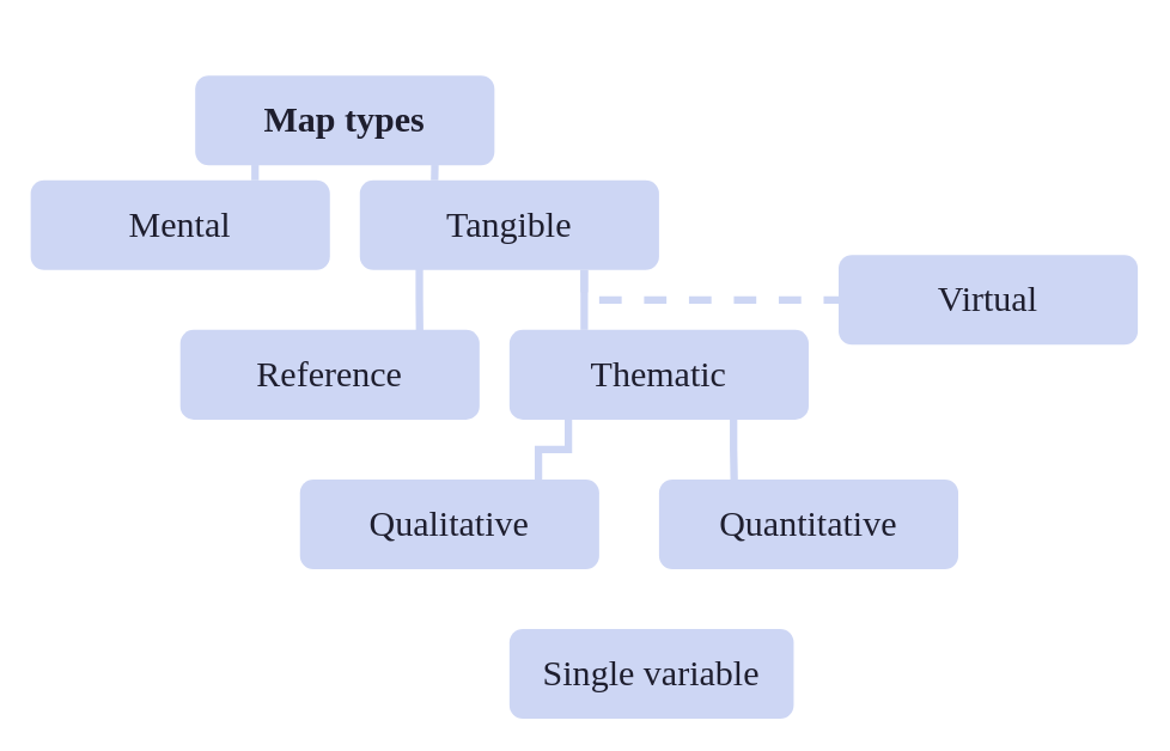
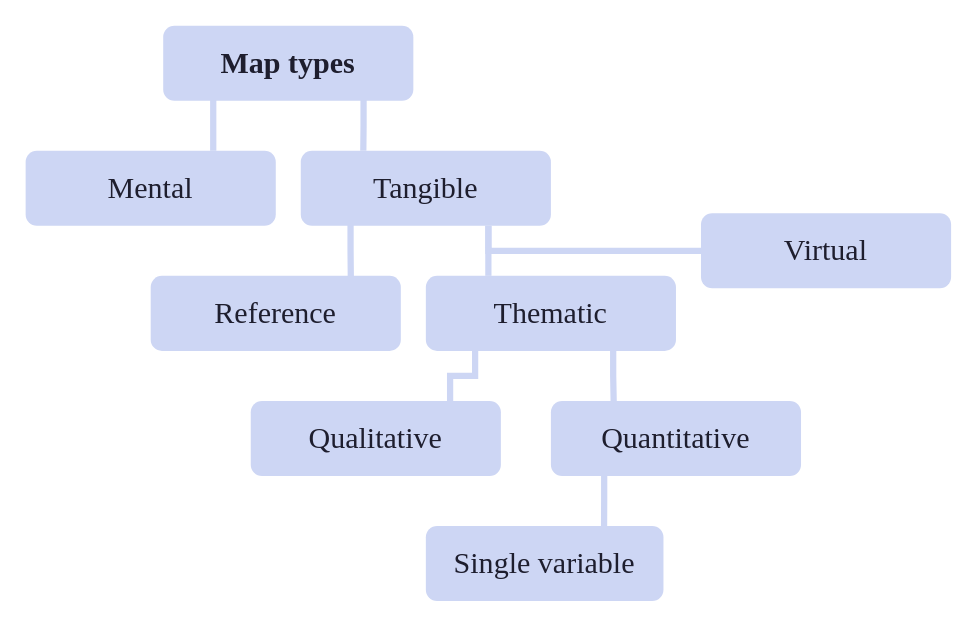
  <mxCell id="0" />
  <mxCell id="1" parent="0" />
  <mxCell id="2" style="rounded=0;orthogonalLoop=1;jettySize=auto;html=1;exitX=0.2;exitY=0.98;exitDx=0;exitDy=0;entryX=0.75;entryY=0;entryDx=0;entryDy=0;endArrow=none;endFill=0;edgeStyle=orthogonalEdgeStyle;strokeColor=#CDD6F4;strokeWidth=5;exitPerimeter=0;" parent="1" source="4" target="5" edge="1"><mxGeometry relative="1" as="geometry" /></mxCell>
  <mxCell id="3" style="rounded=0;orthogonalLoop=1;jettySize=auto;html=1;exitX=0.801;exitY=0.988;exitDx=0;exitDy=0;entryX=0.25;entryY=0;entryDx=0;entryDy=0;endArrow=none;endFill=0;edgeStyle=orthogonalEdgeStyle;strokeColor=#CDD6F4;strokeWidth=5;exitPerimeter=0;" parent="1" source="4" target="8" edge="1"><mxGeometry relative="1" as="geometry" /></mxCell>
- <mxCell id="4" value="&lt;font style=&quot;font-size: 24px;&quot;&gt;Map types&lt;/font&gt;" style="rounded=1;whiteSpace=wrap;html=1;fontStyle=1;fontColor=#1E1E2E;labelBackgroundColor=none;fillColor=#cdd6f4;strokeColor=none;fontFamily=Montserrat;" parent="1" vertex="1"><mxGeometry x="130" y="50" width="200" height="60" as="geometry" /></mxCell>
+ <mxCell id="4" value="&lt;font style=&quot;font-size: 24px;&quot;&gt;Map types&lt;/font&gt;" style="rounded=1;whiteSpace=wrap;html=1;fontStyle=1;fontColor=#1E1E2E;labelBackgroundColor=none;fillColor=#cdd6f4;strokeColor=none;fontFamily=Montserrat;" parent="1" vertex="1"><mxGeometry x="130" y="20" width="200" height="60" as="geometry" /></mxCell>
  <mxCell id="5" value="&lt;font style=&quot;font-size: 24px;&quot;&gt;Mental&lt;/font&gt;" style="rounded=1;whiteSpace=wrap;html=1;fontStyle=0;fontColor=#1E1E2E;labelBackgroundColor=none;fillColor=#cdd6f4;strokeColor=none;fontFamily=Montserrat;" parent="1" vertex="1"><mxGeometry x="20" y="120" width="200" height="60" as="geometry" /></mxCell>
  <mxCell id="6" style="rounded=0;orthogonalLoop=1;jettySize=auto;html=1;exitX=0.75;exitY=1;exitDx=0;exitDy=0;entryX=0.25;entryY=0;entryDx=0;entryDy=0;endArrow=none;endFill=0;edgeStyle=orthogonalEdgeStyle;strokeColor=#CDD6F4;strokeWidth=5;" parent="1" source="8" target="12" edge="1"><mxGeometry relative="1" as="geometry" /></mxCell>
- <mxCell id="7" style="rounded=0;orthogonalLoop=1;jettySize=auto;html=1;exitX=0.75;exitY=1;exitDx=0;exitDy=0;entryX=0;entryY=0.5;entryDx=0;entryDy=0;endArrow=none;endFill=0;edgeStyle=orthogonalEdgeStyle;strokeColor=#CDD6F4;strokeWidth=5;dashed=1;" parent="1" source="8" target="17" edge="1"><mxGeometry relative="1" as="geometry" /></mxCell>
+ <mxCell id="7" style="rounded=0;orthogonalLoop=1;jettySize=auto;html=1;exitX=0.75;exitY=1;exitDx=0;exitDy=0;entryX=0;entryY=0.5;entryDx=0;entryDy=0;endArrow=none;endFill=0;edgeStyle=orthogonalEdgeStyle;strokeColor=#CDD6F4;strokeWidth=5;dashed=0;" parent="1" source="8" target="17" edge="1"><mxGeometry relative="1" as="geometry" /></mxCell>
  <mxCell id="8" value="&lt;font style=&quot;font-size: 24px;&quot;&gt;Tangible&lt;/font&gt;" style="rounded=1;whiteSpace=wrap;html=1;fontStyle=0;fontColor=#1E1E2E;labelBackgroundColor=none;fillColor=#cdd6f4;strokeColor=none;fontFamily=Montserrat;" parent="1" vertex="1"><mxGeometry x="240" y="120" width="200" height="60" as="geometry" /></mxCell>
  <mxCell id="9" value="&lt;font style=&quot;font-size: 24px;&quot;&gt;Reference&lt;/font&gt;" style="rounded=1;whiteSpace=wrap;html=1;fontStyle=0;fontColor=#1E1E2E;labelBackgroundColor=none;fillColor=#cdd6f4;strokeColor=none;fontFamily=Montserrat;" parent="1" vertex="1"><mxGeometry x="120" y="220" width="200" height="60" as="geometry" /></mxCell>
  <mxCell id="10" style="rounded=0;orthogonalLoop=1;jettySize=auto;html=1;exitX=0.197;exitY=0.995;exitDx=0;exitDy=0;entryX=0.797;entryY=0.008;entryDx=0;entryDy=0;endArrow=none;endFill=0;edgeStyle=orthogonalEdgeStyle;strokeColor=#CDD6F4;strokeWidth=5;entryPerimeter=0;exitPerimeter=0;" parent="1" source="12" target="14" edge="1"><mxGeometry relative="1" as="geometry" /></mxCell>
  <mxCell id="11" style="rounded=0;orthogonalLoop=1;jettySize=auto;html=1;exitX=0.749;exitY=0.973;exitDx=0;exitDy=0;entryX=0.251;entryY=0.019;entryDx=0;entryDy=0;endArrow=none;endFill=0;edgeStyle=orthogonalEdgeStyle;strokeColor=#CDD6F4;strokeWidth=5;exitPerimeter=0;entryPerimeter=0;" parent="1" source="12" target="16" edge="1"><mxGeometry relative="1" as="geometry" /></mxCell>
  <mxCell id="12" value="&lt;font style=&quot;font-size: 24px;&quot;&gt;Thematic&lt;/font&gt;" style="rounded=1;whiteSpace=wrap;html=1;fontStyle=0;fontColor=#1E1E2E;labelBackgroundColor=none;fillColor=#cdd6f4;strokeColor=none;fontFamily=Montserrat;" parent="1" vertex="1"><mxGeometry x="340" y="220" width="200" height="60" as="geometry" /></mxCell>
  <mxCell id="13" value="&lt;font style=&quot;font-size: 24px;&quot;&gt;Single variable&lt;/font&gt;" style="rounded=1;whiteSpace=wrap;html=1;fontStyle=0;fontColor=#1E1E2E;labelBackgroundColor=none;fillColor=#cdd6f4;strokeColor=none;fontFamily=Montserrat;" parent="1" vertex="1"><mxGeometry x="340" y="420" width="190" height="60" as="geometry" /></mxCell>
  <mxCell id="14" value="&lt;font style=&quot;font-size: 24px;&quot;&gt;Qualitative&lt;/font&gt;" style="rounded=1;whiteSpace=wrap;html=1;fontStyle=0;fontColor=#1E1E2E;labelBackgroundColor=none;fillColor=#cdd6f4;strokeColor=none;fontFamily=Montserrat;" parent="1" vertex="1"><mxGeometry x="200" y="320" width="200" height="60" as="geometry" /></mxCell>
+ <mxCell id="15" style="rounded=0;orthogonalLoop=1;jettySize=auto;html=1;exitX=0.213;exitY=0.977;exitDx=0;exitDy=0;entryX=0.75;entryY=0;entryDx=0;entryDy=0;endArrow=none;endFill=0;edgeStyle=orthogonalEdgeStyle;strokeColor=#CDD6F4;strokeWidth=5;exitPerimeter=0;" parent="1" source="16" target="13" edge="1"><mxGeometry relative="1" as="geometry" /></mxCell>
  <mxCell id="16" value="&lt;font style=&quot;font-size: 24px;&quot;&gt;Quantitative&lt;/font&gt;" style="rounded=1;whiteSpace=wrap;html=1;fontStyle=0;fontColor=#1E1E2E;labelBackgroundColor=none;fillColor=#cdd6f4;strokeColor=none;fontFamily=Montserrat;" parent="1" vertex="1"><mxGeometry x="440" y="320" width="200" height="60" as="geometry" /></mxCell>
  <mxCell id="17" value="&lt;font style=&quot;font-size: 24px;&quot;&gt;Virtual&lt;/font&gt;" style="rounded=1;whiteSpace=wrap;html=1;fontStyle=0;fontColor=#1E1E2E;labelBackgroundColor=none;fillColor=#cdd6f4;strokeColor=none;fontFamily=Montserrat;" parent="1" vertex="1"><mxGeometry x="560" y="170" width="200" height="60" as="geometry" /></mxCell>
  <mxCell id="18" style="edgeStyle=orthogonalEdgeStyle;rounded=0;orthogonalLoop=1;jettySize=auto;html=1;entryX=0.8;entryY=0.022;entryDx=0;entryDy=0;endArrow=none;endFill=0;fillColor=#dae8fc;strokeColor=#cdd6f4;strokeWidth=5;exitX=0.199;exitY=0.988;exitDx=0;exitDy=0;exitPerimeter=0;entryPerimeter=0;" parent="1" source="8" target="9" edge="1"><mxGeometry relative="1" as="geometry"><mxPoint x="290" y="90" as="sourcePoint" /><mxPoint x="290" y="131" as="targetPoint" /></mxGeometry></mxCell>
